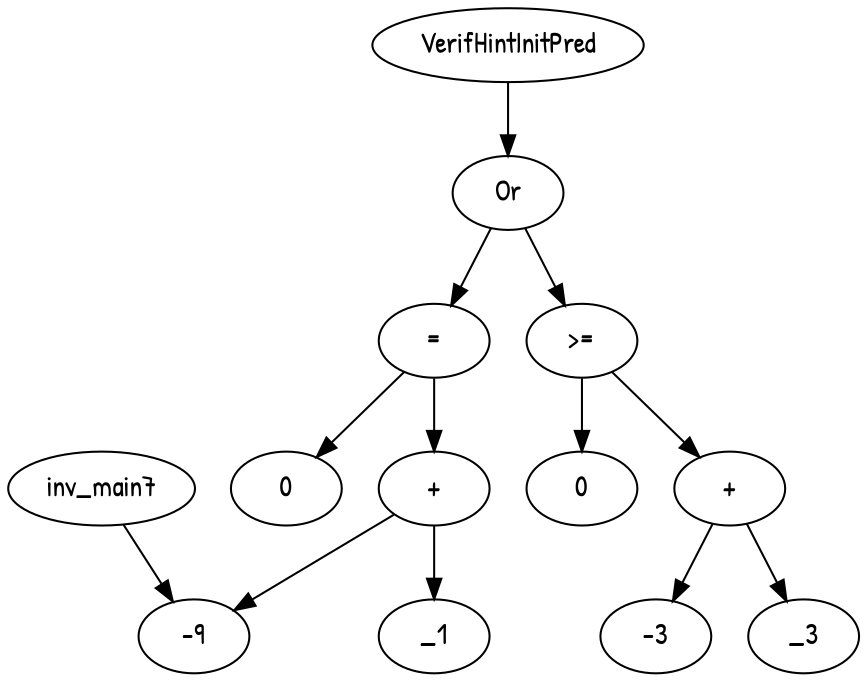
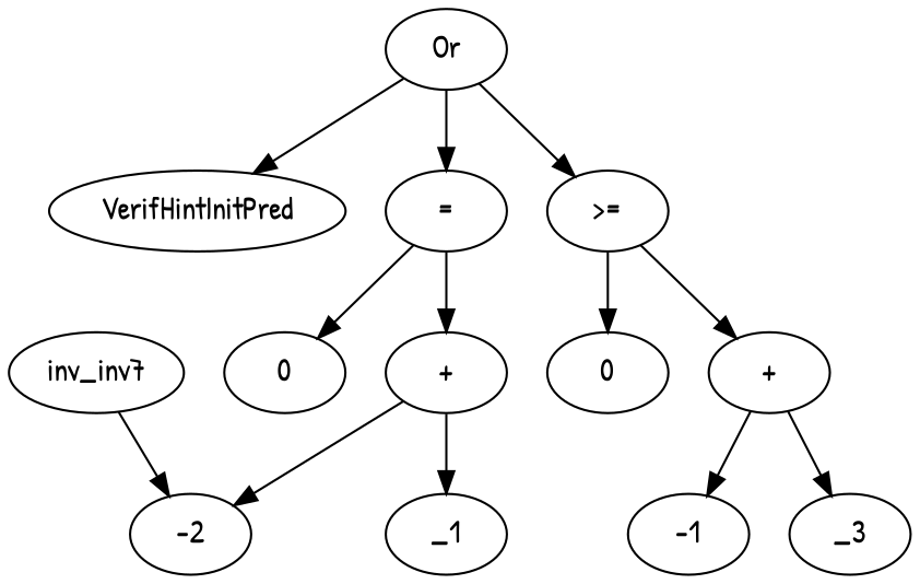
  digraph {
    fontname="Patrick Hand"
    node [fontname="Patrick Hand"]
    edge [fontname="Patrick Hand"]
-   n1 [label=inv_main7]
-   n2 [label=-9]
+   n1 [label=inv_inv7]
+   n2 [label=-2]
    n3 [label=VerifHintInitPred]
    n4 [label=Or]
    n5 [label="="]
    n6 [label=">="]
    n7 [label=0]
    n8 [label="+"]
    n9 [label=0]
    n10 [label="+"]
    n11 [label=_1]
-   n12 [label=-3]
+   n12 [label=-1]
    n13 [label=_3]
    n1 -> n2
-   n3 -> n4
+   n4 -> n3
    n4 -> n5
    n4 -> n6
    n5 -> n7
    n5 -> n8
    n6 -> n9
    n6 -> n10
    n8 -> n2
    n8 -> n11
    n10 -> n12
    n10 -> n13
  }
